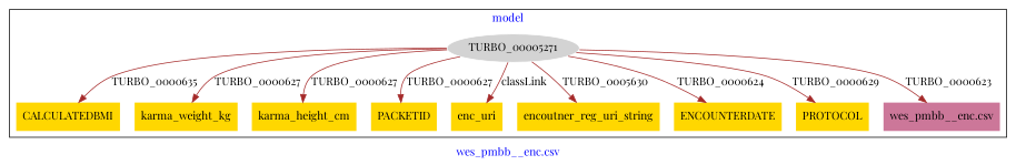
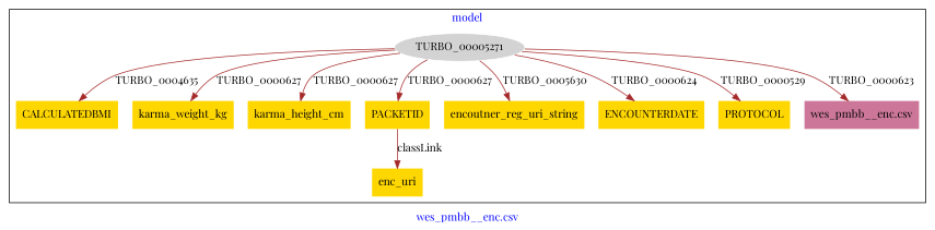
  digraph {
    fontcolor=blue
    fontname="Playfair Display"
    label="wes_pmbb__enc.csv"
    remincross=true
    node [fillcolor=gold fontname="Playfair Display" style=filled shape=plaintext]
    edge [color=brown fontcolor=black fontname="Playfair Display"]
    n1 [color=white fillcolor=lightgray label=TURBO_00005271 shape=""]
    n2 [label=CALCULATEDBMI]
    n3 [label=karma_weight_kg]
    n4 [label=karma_height_cm]
    n5 [label=PACKETID]
    n6 [label=enc_uri]
    n7 [label=encoutner_reg_uri_string]
    n8 [label=ENCOUNTERDATE]
    n9 [label=PROTOCOL]
    n10 [fillcolor="#CC7799" label="wes_pmbb__enc.csv"]
    subgraph cluster_1 {
      label=model
      n1
      n2
      n3
      n4
      n5
      n6
      n7
      n8
      n9
      n10
    }
-   n1 -> n2 [label=TURBO_0000635]
+   n1 -> n2 [label=TURBO_0004635]
    n1 -> n3 [label=TURBO_0000627]
    n1 -> n4 [label=TURBO_0000627]
    n1 -> n5 [label=TURBO_0000627]
-   n1 -> n6 [label=classLink]
+   n5 -> n6 [label=classLink]
    n1 -> n7 [label=TURBO_0005630]
    n1 -> n8 [label=TURBO_0000624]
-   n1 -> n9 [label=TURBO_0000629]
+   n1 -> n9 [label=TURBO_0000529]
    n1 -> n10 [label=TURBO_0000623]
  }
